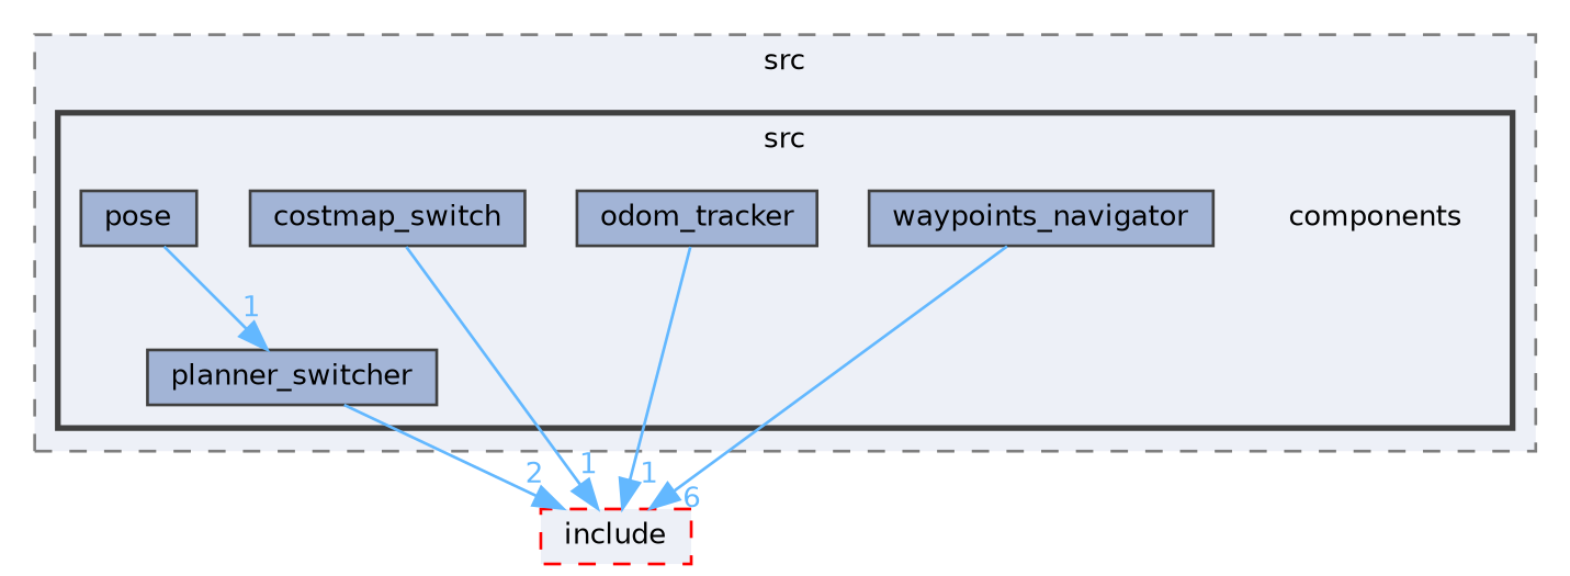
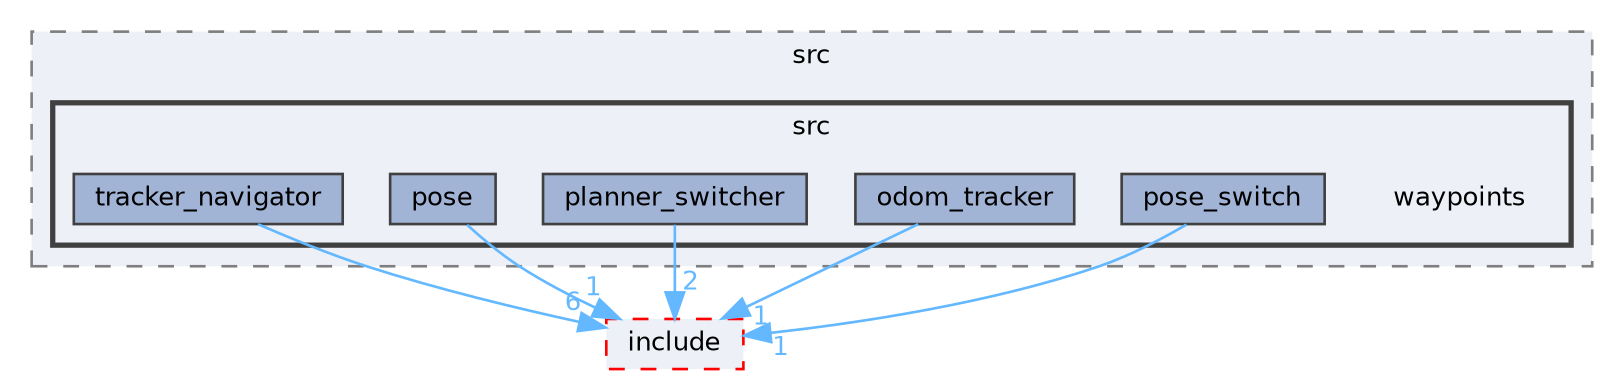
  digraph {
    compound=true
    node [fontname=Helvetica fontsize=10 shape=box color=grey25 fillcolor="#a2b4d6" style=filled]
    edge [color=steelblue1 fontcolor=steelblue1 fontname=Helvetica fontsize=10 headlabel=1 labeldistance=1.5 labelfontname=Helvetica labelfontsize=10]
-   n1 [height=0.2 label=components shape=plaintext width=0.4 color="" fillcolor="" style=""]
-   n2 [height=0.2 label=costmap_switch width=0.4]
+   n1 [height=0.2 label=waypoints shape=plaintext width=0.4 color="" fillcolor="" style=""]
+   n2 [height=0.2 label=pose_switch width=0.4]
    n3 [height=0.2 label=odom_tracker width=0.4]
    n4 [height=0.2 label=planner_switcher width=0.4]
    n5 [height=0.2 label=pose width=0.4]
-   n6 [height=0.2 label=waypoints_navigator width=0.4]
+   n6 [height=0.2 label=tracker_navigator width=0.4]
    n7 [color=red fillcolor="#edf0f7" height=0.2 label=include style="filled,dashed" width=0.4]
    subgraph cluster_1 {
      bgcolor="#edf0f7"
      fontname=Helvetica
      fontsize=10
      label=src
      pencolor=grey50
      style="filled,dashed"
      subgraph cluster_2 {
        bgcolor="#edf0f7"
        fontname=Helvetica
        fontsize=10
        pencolor=grey25
        style="filled,bold"
        n1
        n2
        n3
        n4
        n5
        n6
      }
    }
    n2 -> n7
    n3 -> n7
    n4 -> n7 [headlabel=2]
-   n5 -> n4
+   n5 -> n7
    n6 -> n7 [headlabel=6]
  }
